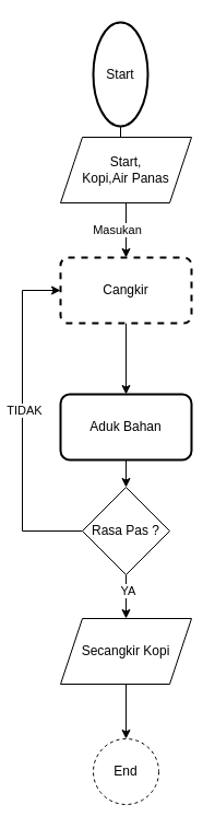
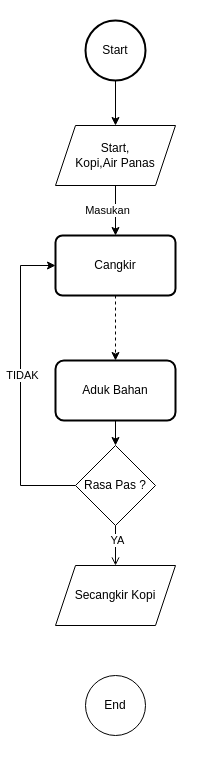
  <mxCell id="0" />
  <mxCell id="1" parent="0" />
  <mxCell id="2" value="" style="edgeStyle=orthogonalEdgeStyle;rounded=0;orthogonalLoop=1;jettySize=auto;html=1;" edge="1" parent="1" source="3" target="8"><mxGeometry relative="1" as="geometry" /></mxCell>
- <mxCell id="3" value="Start" style="strokeWidth=2;html=1;shape=mxgraph.flowchart.start_2;whiteSpace=wrap;" vertex="1" parent="1"><mxGeometry x="85" y="20" width="50" height="95" as="geometry" /></mxCell>
- <mxCell id="4" value="" style="edgeStyle=orthogonalEdgeStyle;rounded=0;orthogonalLoop=1;jettySize=auto;html=1;" edge="1" parent="1" source="5" target="10"><mxGeometry relative="1" as="geometry" /></mxCell>
- <mxCell id="5" value="Cangkir" style="rounded=1;whiteSpace=wrap;html=1;absoluteArcSize=1;arcSize=14;strokeWidth=2;aspect=fixed;dashed=1;" vertex="1" parent="1"><mxGeometry x="55" y="235" width="120" height="60" as="geometry" /></mxCell>
+ <mxCell id="3" value="Start" style="strokeWidth=2;html=1;shape=mxgraph.flowchart.start_2;whiteSpace=wrap;" vertex="1" parent="1"><mxGeometry x="85" y="20" width="60" height="60" as="geometry" /></mxCell>
+ <mxCell id="4" value="" style="edgeStyle=orthogonalEdgeStyle;rounded=0;orthogonalLoop=1;jettySize=auto;html=1;dashed=1;" edge="1" parent="1" source="5" target="10"><mxGeometry relative="1" as="geometry" /></mxCell>
+ <mxCell id="5" value="Cangkir" style="rounded=1;whiteSpace=wrap;html=1;absoluteArcSize=1;arcSize=14;strokeWidth=2;aspect=fixed;" vertex="1" parent="1"><mxGeometry x="55" y="235" width="120" height="60" as="geometry" /></mxCell>
  <mxCell id="6" value="" style="edgeStyle=orthogonalEdgeStyle;rounded=0;orthogonalLoop=1;jettySize=auto;html=1;" edge="1" parent="1" source="8" target="5"><mxGeometry relative="1" as="geometry" /></mxCell>
  <mxCell id="7" value="Masukan" style="edgeLabel;html=1;align=center;verticalAlign=middle;resizable=0;points=[];labelPosition=center;verticalLabelPosition=middle;" vertex="1" connectable="0" parent="6"><mxGeometry x="-0.04" y="-9" relative="1" as="geometry"><mxPoint as="offset" /></mxGeometry></mxCell>
  <mxCell id="8" value="Start,&lt;br style=&quot;border-color: var(--border-color); text-align: right;&quot;&gt;&lt;div style=&quot;border-color: var(--border-color); text-align: right;&quot;&gt;&lt;span style=&quot;border-color: var(--border-color); background-color: initial;&quot;&gt;Kopi,&lt;/span&gt;&lt;span style=&quot;border-color: var(--border-color); background-color: initial;&quot;&gt;Air Panas&lt;/span&gt;&lt;/div&gt;" style="shape=parallelogram;perimeter=parallelogramPerimeter;whiteSpace=wrap;html=1;fixedSize=1;" vertex="1" parent="1"><mxGeometry x="55" y="125" width="120" height="60" as="geometry" /></mxCell>
  <mxCell id="9" value="" style="edgeStyle=orthogonalEdgeStyle;rounded=0;orthogonalLoop=1;jettySize=auto;html=1;" edge="1" parent="1" source="10" target="15"><mxGeometry relative="1" as="geometry" /></mxCell>
  <mxCell id="10" value="Aduk Bahan" style="whiteSpace=wrap;html=1;rounded=1;arcSize=14;strokeWidth=2;" vertex="1" parent="1"><mxGeometry x="55" y="360" width="120" height="60" as="geometry" /></mxCell>
- <mxCell id="11" value="" style="edgeStyle=orthogonalEdgeStyle;rounded=0;orthogonalLoop=1;jettySize=auto;html=1;" edge="1" parent="1" source="15" target="17"><mxGeometry relative="1" as="geometry" /></mxCell>
+ <mxCell id="11" value="" style="edgeStyle=orthogonalEdgeStyle;rounded=0;orthogonalLoop=1;jettySize=auto;html=1;endArrow=open;" edge="1" parent="1" source="15" target="17"><mxGeometry relative="1" as="geometry" /></mxCell>
  <mxCell id="12" value="YA" style="edgeLabel;html=1;align=center;verticalAlign=middle;resizable=0;points=[];" vertex="1" connectable="0" parent="11"><mxGeometry x="-0.3" y="1" relative="1" as="geometry"><mxPoint as="offset" /></mxGeometry></mxCell>
  <mxCell id="13" style="edgeStyle=orthogonalEdgeStyle;rounded=0;orthogonalLoop=1;jettySize=auto;html=1;exitX=0;exitY=0.5;exitDx=0;exitDy=0;entryX=0;entryY=0.5;entryDx=0;entryDy=0;" edge="1" parent="1" source="15" target="5"><mxGeometry relative="1" as="geometry"><Array as="points"><mxPoint x="20" y="485" /><mxPoint x="20" y="265" /></Array></mxGeometry></mxCell>
  <mxCell id="14" value="TIDAK" style="edgeLabel;html=1;align=center;verticalAlign=middle;resizable=0;points=[];" vertex="1" connectable="0" parent="13"><mxGeometry x="0.071" y="-1" relative="1" as="geometry"><mxPoint as="offset" /></mxGeometry></mxCell>
  <mxCell id="15" value="Rasa Pas ?" style="rhombus;whiteSpace=wrap;html=1;" vertex="1" parent="1"><mxGeometry x="75" y="445" width="80" height="80" as="geometry" /></mxCell>
- <mxCell id="16" value="" style="edgeStyle=orthogonalEdgeStyle;rounded=0;orthogonalLoop=1;jettySize=auto;html=1;" edge="1" parent="1" source="17" target="18"><mxGeometry relative="1" as="geometry" /></mxCell>
  <mxCell id="17" value="Secangkir Kopi" style="shape=parallelogram;perimeter=parallelogramPerimeter;whiteSpace=wrap;html=1;fixedSize=1;" vertex="1" parent="1"><mxGeometry x="55" y="565" width="120" height="60" as="geometry" /></mxCell>
- <mxCell id="18" value="End" style="ellipse;whiteSpace=wrap;html=1;dashed=1;" vertex="1" parent="1"><mxGeometry x="85" y="675" width="60" height="60" as="geometry" /></mxCell>
+ <mxCell id="18" value="End" style="ellipse;whiteSpace=wrap;html=1;" vertex="1" parent="1"><mxGeometry x="85" y="675" width="60" height="60" as="geometry" /></mxCell>
